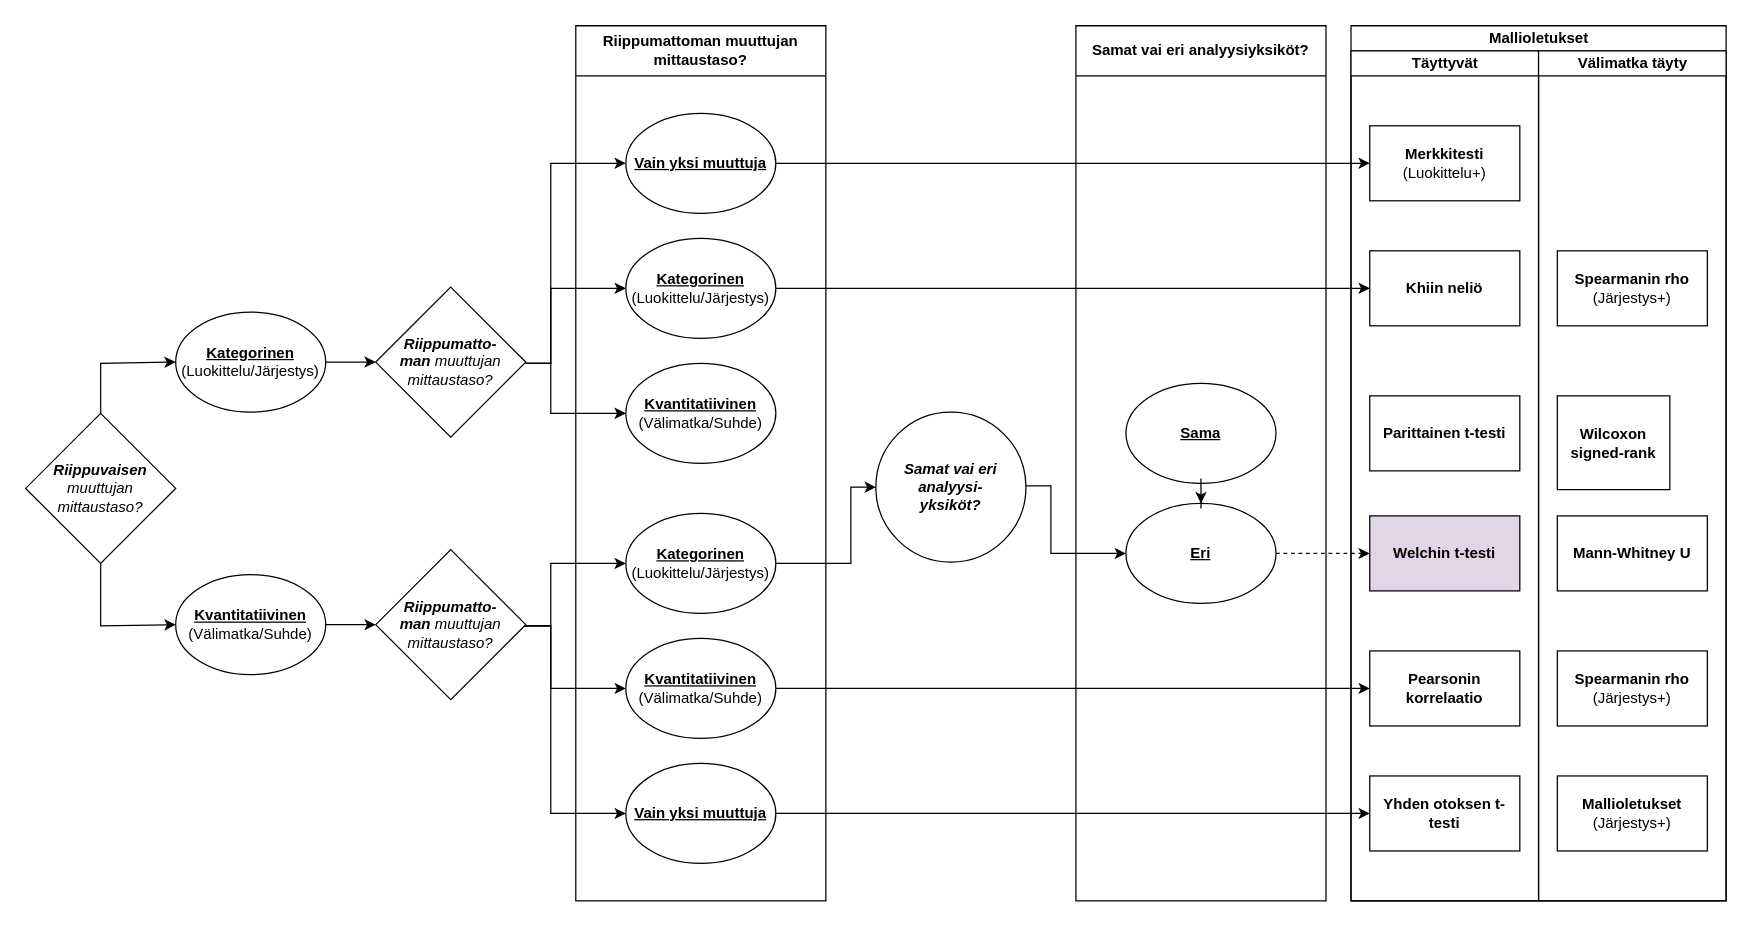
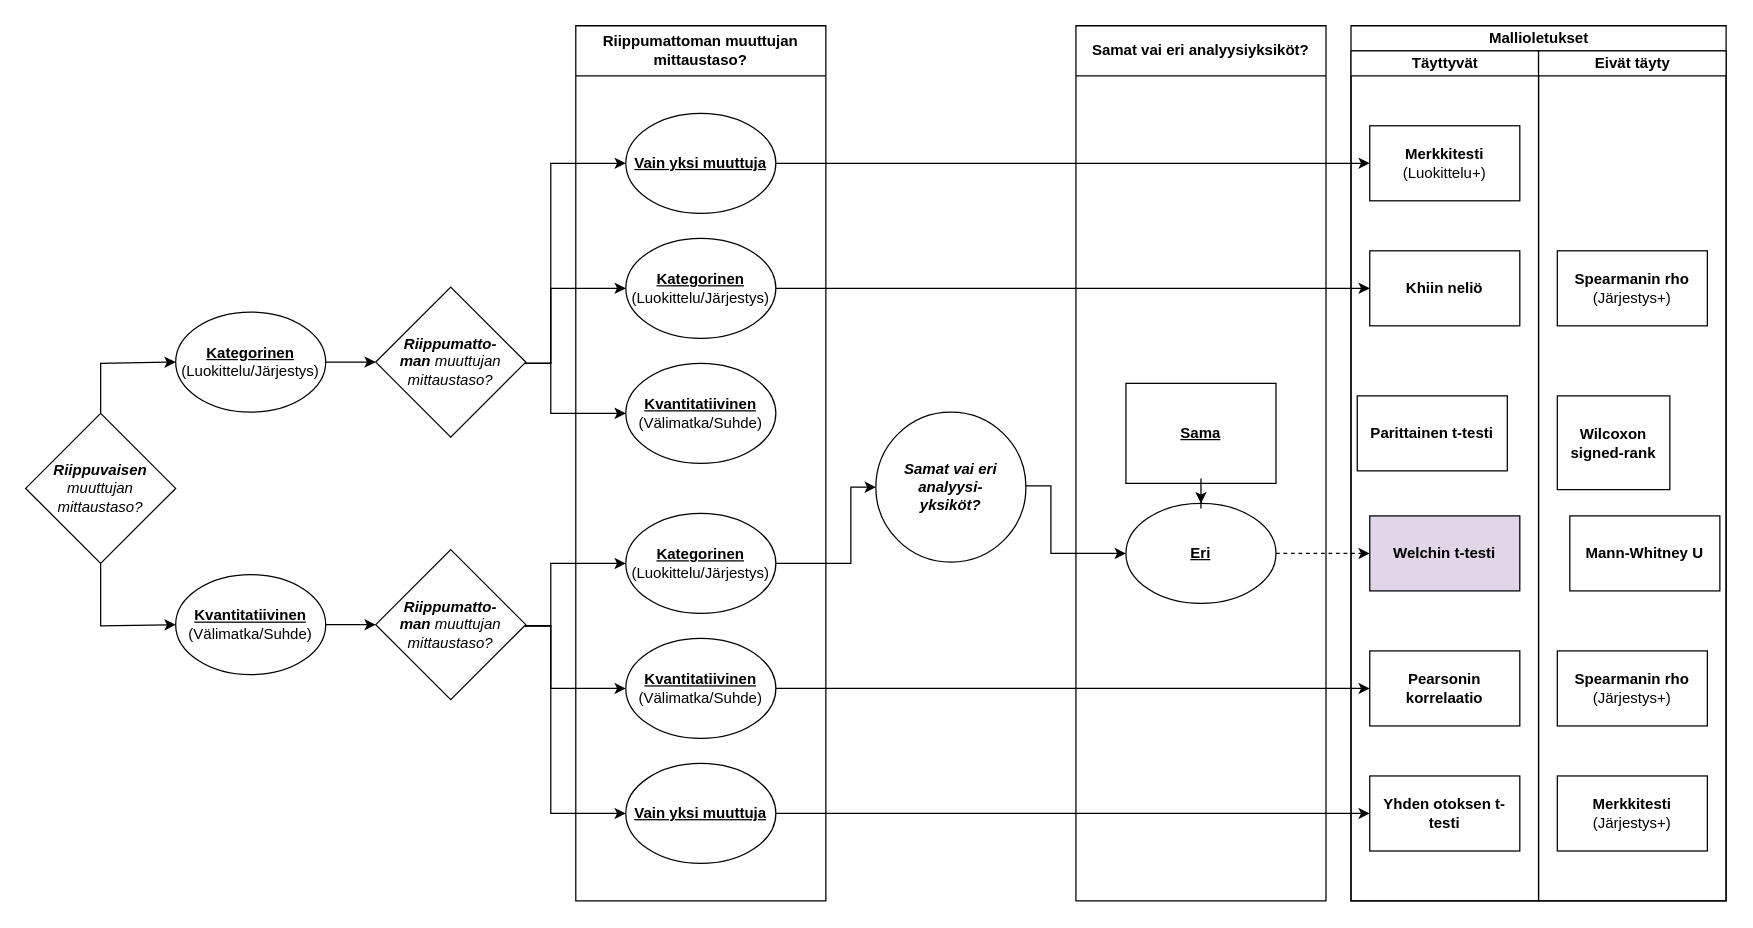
  <mxCell id="0" />
  <mxCell id="1" parent="0" />
  <mxCell id="2" style="edgeStyle=orthogonalEdgeStyle;rounded=0;orthogonalLoop=1;jettySize=auto;html=1;entryX=0;entryY=0.5;entryDx=0;entryDy=0;" edge="1" parent="1" source="4" target="6"><mxGeometry relative="1" as="geometry"><Array as="points"><mxPoint x="80" y="290" /></Array></mxGeometry></mxCell>
  <mxCell id="3" style="edgeStyle=orthogonalEdgeStyle;rounded=0;orthogonalLoop=1;jettySize=auto;html=1;entryX=0;entryY=0.5;entryDx=0;entryDy=0;" edge="1" parent="1" source="4" target="8"><mxGeometry relative="1" as="geometry"><Array as="points"><mxPoint x="80" y="500" /></Array></mxGeometry></mxCell>
  <mxCell id="4" value="&lt;i&gt;&lt;b&gt;Riippuvaisen &lt;/b&gt;muuttujan mittaustaso?&lt;/i&gt;" style="rhombus;whiteSpace=wrap;html=1;" vertex="1" parent="1"><mxGeometry x="20" y="330" width="120" height="120" as="geometry" /></mxCell>
  <mxCell id="5" style="edgeStyle=orthogonalEdgeStyle;rounded=0;orthogonalLoop=1;jettySize=auto;html=1;entryX=0;entryY=0.5;entryDx=0;entryDy=0;" edge="1" parent="1" source="6" target="12"><mxGeometry relative="1" as="geometry" /></mxCell>
  <mxCell id="6" value="&lt;u&gt;&lt;b&gt;Kategorinen&lt;/b&gt;&lt;/u&gt;&lt;br&gt;(Luokittelu/Järjestys)" style="ellipse;whiteSpace=wrap;html=1;" vertex="1" parent="1"><mxGeometry x="140" y="249" width="120" height="80" as="geometry" /></mxCell>
  <mxCell id="7" style="edgeStyle=orthogonalEdgeStyle;rounded=0;orthogonalLoop=1;jettySize=auto;html=1;entryX=0;entryY=0.5;entryDx=0;entryDy=0;" edge="1" parent="1" source="8" target="16"><mxGeometry relative="1" as="geometry" /></mxCell>
  <mxCell id="8" value="&lt;u&gt;&lt;b&gt;Kvantitatiivinen&lt;/b&gt;&lt;/u&gt;&lt;br&gt;(Välimatka/Suhde)" style="ellipse;whiteSpace=wrap;html=1;" vertex="1" parent="1"><mxGeometry x="140" y="459" width="120" height="80" as="geometry" /></mxCell>
  <mxCell id="9" style="edgeStyle=orthogonalEdgeStyle;rounded=0;orthogonalLoop=1;jettySize=auto;html=1;entryX=0;entryY=0.5;entryDx=0;entryDy=0;" edge="1" parent="1" source="12" target="19"><mxGeometry relative="1" as="geometry"><Array as="points"><mxPoint x="440" y="290" /><mxPoint x="440" y="330" /></Array></mxGeometry></mxCell>
  <mxCell id="10" style="edgeStyle=orthogonalEdgeStyle;rounded=0;orthogonalLoop=1;jettySize=auto;html=1;entryX=0;entryY=0.5;entryDx=0;entryDy=0;" edge="1" parent="1" source="12" target="18"><mxGeometry relative="1" as="geometry"><Array as="points"><mxPoint x="440" y="290" /><mxPoint x="440" y="230" /></Array></mxGeometry></mxCell>
  <mxCell id="11" style="edgeStyle=orthogonalEdgeStyle;rounded=0;orthogonalLoop=1;jettySize=auto;html=1;entryX=0;entryY=0.5;entryDx=0;entryDy=0;" edge="1" parent="1" source="12" target="23"><mxGeometry relative="1" as="geometry"><Array as="points"><mxPoint x="440" y="290" /><mxPoint x="440" y="130" /></Array></mxGeometry></mxCell>
  <mxCell id="12" value="&lt;i&gt;&lt;b&gt;Riippumatto-&lt;br&gt;man&amp;nbsp;&lt;/b&gt;muuttujan mittaustaso?&lt;/i&gt;" style="rhombus;html=1;whiteSpace=wrap;" vertex="1" parent="1"><mxGeometry x="300" y="229" width="120" height="120" as="geometry" /></mxCell>
  <mxCell id="13" style="edgeStyle=orthogonalEdgeStyle;rounded=0;orthogonalLoop=1;jettySize=auto;html=1;entryX=0;entryY=0.5;entryDx=0;entryDy=0;" edge="1" parent="1" source="16" target="20"><mxGeometry relative="1" as="geometry"><Array as="points"><mxPoint x="440" y="500" /><mxPoint x="440" y="450" /></Array></mxGeometry></mxCell>
  <mxCell id="14" style="edgeStyle=orthogonalEdgeStyle;rounded=0;orthogonalLoop=1;jettySize=auto;html=1;entryX=0;entryY=0.5;entryDx=0;entryDy=0;" edge="1" parent="1" source="16" target="21"><mxGeometry relative="1" as="geometry"><Array as="points"><mxPoint x="440" y="500" /><mxPoint x="440" y="550" /></Array></mxGeometry></mxCell>
  <mxCell id="15" style="edgeStyle=orthogonalEdgeStyle;rounded=0;orthogonalLoop=1;jettySize=auto;html=1;entryX=0;entryY=0.5;entryDx=0;entryDy=0;" edge="1" parent="1" source="16" target="22"><mxGeometry relative="1" as="geometry"><Array as="points"><mxPoint x="440" y="500" /><mxPoint x="440" y="650" /></Array></mxGeometry></mxCell>
  <mxCell id="16" value="&lt;i&gt;&lt;b&gt;Riippumatto-&lt;br&gt;man &lt;/b&gt;muuttujan mittaustaso?&lt;/i&gt;" style="rhombus;whiteSpace=wrap;html=1;" vertex="1" parent="1"><mxGeometry x="300" y="439" width="120" height="120" as="geometry" /></mxCell>
  <mxCell id="17" value="Riippumattoman muuttujan mittaustaso?" style="swimlane;whiteSpace=wrap;html=1;startSize=40;" vertex="1" parent="1"><mxGeometry x="460" y="20" width="200" height="700" as="geometry" /></mxCell>
  <mxCell id="18" value="&lt;u&gt;&lt;b&gt;Kategorinen&lt;/b&gt;&lt;/u&gt;&lt;br&gt;(Luokittelu/Järjestys)" style="ellipse;whiteSpace=wrap;html=1;" vertex="1" parent="17"><mxGeometry x="40" y="170" width="120" height="80" as="geometry" /></mxCell>
  <mxCell id="19" value="&lt;u&gt;&lt;b&gt;Kvantitatiivinen&lt;/b&gt;&lt;/u&gt;&lt;br&gt;(Välimatka/Suhde)" style="ellipse;whiteSpace=wrap;html=1;" vertex="1" parent="17"><mxGeometry x="40" y="270" width="120" height="80" as="geometry" /></mxCell>
  <mxCell id="20" value="&lt;u&gt;&lt;b&gt;Kategorinen&lt;/b&gt;&lt;/u&gt;&lt;br&gt;(Luokittelu/Järjestys)" style="ellipse;whiteSpace=wrap;html=1;" vertex="1" parent="17"><mxGeometry x="40" y="390" width="120" height="80" as="geometry" /></mxCell>
  <mxCell id="21" value="&lt;u&gt;&lt;b&gt;Kvantitatiivinen&lt;/b&gt;&lt;/u&gt;&lt;br&gt;(Välimatka/Suhde)" style="ellipse;whiteSpace=wrap;html=1;" vertex="1" parent="17"><mxGeometry x="40" y="490" width="120" height="80" as="geometry" /></mxCell>
  <mxCell id="22" value="&lt;b&gt;&lt;u&gt;Vain yksi muuttuja&lt;/u&gt;&lt;/b&gt;" style="ellipse;whiteSpace=wrap;html=1;" vertex="1" parent="17"><mxGeometry x="40" y="590" width="120" height="80" as="geometry" /></mxCell>
  <mxCell id="23" value="&lt;b&gt;&lt;u&gt;Vain yksi muuttuja&lt;/u&gt;&lt;/b&gt;" style="ellipse;whiteSpace=wrap;html=1;" vertex="1" parent="17"><mxGeometry x="40" y="70" width="120" height="80" as="geometry" /></mxCell>
  <mxCell id="24" style="edgeStyle=orthogonalEdgeStyle;rounded=0;orthogonalLoop=1;jettySize=auto;html=1;entryX=0;entryY=0.5;entryDx=0;entryDy=0;" edge="1" parent="1" source="25" target="28"><mxGeometry relative="1" as="geometry"><Array as="points"><mxPoint x="840" y="388" /><mxPoint x="840" y="442" /></Array></mxGeometry></mxCell>
  <mxCell id="25" value="&lt;b&gt;&lt;i&gt;Samat vai eri analyysi-&lt;br&gt;yksiköt?&lt;/i&gt;&lt;/b&gt;" style="ellipse;whiteSpace=wrap;html=1;" vertex="1" parent="1"><mxGeometry x="700" y="329" width="120" height="120" as="geometry" /></mxCell>
  <mxCell id="26" value="Samat vai eri analyysiyksiköt?" style="swimlane;whiteSpace=wrap;html=1;startSize=40;" vertex="1" parent="1"><mxGeometry x="860" y="20" width="200" height="700" as="geometry" /></mxCell>
- <mxCell id="27" value="&lt;b&gt;&lt;u&gt;Sama&lt;/u&gt;&lt;/b&gt;" style="ellipse;whiteSpace=wrap;html=1;" vertex="1" parent="26"><mxGeometry x="40" y="286" width="120" height="80" as="geometry" /></mxCell>
+ <mxCell id="27" value="&lt;b&gt;&lt;u&gt;Sama&lt;/u&gt;&lt;/b&gt;" style="whiteSpace=wrap;html=1;rounded=0;" vertex="1" parent="26"><mxGeometry x="40" y="286" width="120" height="80" as="geometry" /></mxCell>
  <mxCell id="28" value="&lt;b&gt;&lt;u&gt;Eri&lt;/u&gt;&lt;/b&gt;" style="ellipse;whiteSpace=wrap;html=1;" vertex="1" parent="26"><mxGeometry x="40" y="382" width="120" height="80" as="geometry" /></mxCell>
  <mxCell id="29" style="edgeStyle=orthogonalEdgeStyle;rounded=0;orthogonalLoop=1;jettySize=auto;html=1;dashed=1;" edge="1" parent="1" source="28" target="36"><mxGeometry relative="1" as="geometry" /></mxCell>
  <mxCell id="30" style="edgeStyle=orthogonalEdgeStyle;rounded=0;orthogonalLoop=1;jettySize=auto;html=1;" edge="1" parent="1" source="27" target="28"><mxGeometry relative="1" as="geometry" /></mxCell>
  <mxCell id="31" value="Mallioletukset" style="swimlane;childLayout=stackLayout;resizeParent=1;resizeParentMax=0;startSize=20;html=1;" vertex="1" parent="1"><mxGeometry x="1080" y="20" width="300" height="700" as="geometry" /></mxCell>
  <mxCell id="32" value="Täyttyvät" style="swimlane;startSize=20;html=1;" vertex="1" parent="31"><mxGeometry y="20" width="150" height="680" as="geometry" /></mxCell>
  <mxCell id="33" value="&lt;b&gt;Merkkitesti&lt;/b&gt;&lt;br&gt;(Luokittelu+)" style="rounded=0;whiteSpace=wrap;html=1;" vertex="1" parent="32"><mxGeometry x="15" y="60" width="120" height="60" as="geometry" /></mxCell>
  <mxCell id="34" value="&lt;b&gt;Khiin neliö&lt;/b&gt;" style="rounded=0;whiteSpace=wrap;html=1;" vertex="1" parent="32"><mxGeometry x="15" y="160" width="120" height="60" as="geometry" /></mxCell>
- <mxCell id="35" value="&lt;b&gt;Parittainen t-testi&lt;/b&gt;" style="rounded=0;whiteSpace=wrap;html=1;" vertex="1" parent="32"><mxGeometry x="15" y="276" width="120" height="60" as="geometry" /></mxCell>
+ <mxCell id="35" value="&lt;b&gt;Parittainen t-testi&lt;/b&gt;" style="rounded=0;whiteSpace=wrap;html=1;" vertex="1" parent="32"><mxGeometry x="5" y="276" width="120" height="60" as="geometry" /></mxCell>
  <mxCell id="36" value="&lt;b&gt;Welchin t-testi&lt;/b&gt;" style="rounded=0;whiteSpace=wrap;html=1;fillColor=#e1d5e7;" vertex="1" parent="32"><mxGeometry x="15" y="372" width="120" height="60" as="geometry" /></mxCell>
  <mxCell id="37" value="&lt;b&gt;Pearsonin korrelaatio&lt;/b&gt;" style="rounded=0;whiteSpace=wrap;html=1;" vertex="1" parent="32"><mxGeometry x="15" y="480" width="120" height="60" as="geometry" /></mxCell>
  <mxCell id="38" value="&lt;b&gt;Yhden otoksen t-testi&lt;/b&gt;" style="rounded=0;whiteSpace=wrap;html=1;" vertex="1" parent="32"><mxGeometry x="15" y="580" width="120" height="60" as="geometry" /></mxCell>
- <mxCell id="39" value="Välimatka täyty" style="swimlane;startSize=20;html=1;" vertex="1" parent="31"><mxGeometry x="150" y="20" width="150" height="680" as="geometry" /></mxCell>
+ <mxCell id="39" value="Eivät täyty" style="swimlane;startSize=20;html=1;" vertex="1" parent="31"><mxGeometry x="150" y="20" width="150" height="680" as="geometry" /></mxCell>
  <mxCell id="40" value="&lt;b&gt;Spearmanin rho&lt;/b&gt;&lt;br&gt;(Järjestys+)" style="rounded=0;whiteSpace=wrap;html=1;" vertex="1" parent="39"><mxGeometry x="15" y="160" width="120" height="60" as="geometry" /></mxCell>
  <mxCell id="41" value="Wilcoxon signed-rank" style="rounded=0;whiteSpace=wrap;html=1;fontStyle=1" vertex="1" parent="39"><mxGeometry x="15" y="276" width="90" height="75" as="geometry" /></mxCell>
- <mxCell id="42" value="&lt;b&gt;Mann-Whitney U&lt;/b&gt;" style="rounded=0;whiteSpace=wrap;html=1;" vertex="1" parent="39"><mxGeometry x="15" y="372" width="120" height="60" as="geometry" /></mxCell>
+ <mxCell id="42" value="&lt;b&gt;Mann-Whitney U&lt;/b&gt;" style="rounded=0;whiteSpace=wrap;html=1;" vertex="1" parent="39"><mxGeometry x="25" y="372" width="120" height="60" as="geometry" /></mxCell>
  <mxCell id="43" value="&lt;b&gt;Spearmanin rho&lt;/b&gt;&lt;br&gt;(Järjestys+)" style="rounded=0;whiteSpace=wrap;html=1;" vertex="1" parent="39"><mxGeometry x="15" y="480" width="120" height="60" as="geometry" /></mxCell>
- <mxCell id="44" value="&lt;b&gt;Mallioletukset&lt;/b&gt;&lt;br&gt;(Järjestys+)" style="rounded=0;whiteSpace=wrap;html=1;" vertex="1" parent="39"><mxGeometry x="15" y="580" width="120" height="60" as="geometry" /></mxCell>
+ <mxCell id="44" value="&lt;b&gt;Merkkitesti&lt;/b&gt;&lt;br&gt;(Järjestys+)" style="rounded=0;whiteSpace=wrap;html=1;" vertex="1" parent="39"><mxGeometry x="15" y="580" width="120" height="60" as="geometry" /></mxCell>
  <mxCell id="45" style="edgeStyle=orthogonalEdgeStyle;rounded=0;orthogonalLoop=1;jettySize=auto;html=1;entryX=0;entryY=0.5;entryDx=0;entryDy=0;" edge="1" parent="1" source="21" target="37"><mxGeometry relative="1" as="geometry" /></mxCell>
  <mxCell id="46" style="edgeStyle=orthogonalEdgeStyle;rounded=0;orthogonalLoop=1;jettySize=auto;html=1;entryX=0;entryY=0.5;entryDx=0;entryDy=0;" edge="1" parent="1" source="22" target="38"><mxGeometry relative="1" as="geometry" /></mxCell>
  <mxCell id="47" style="edgeStyle=orthogonalEdgeStyle;rounded=0;orthogonalLoop=1;jettySize=auto;html=1;entryX=0;entryY=0.5;entryDx=0;entryDy=0;" edge="1" parent="1" source="23" target="33"><mxGeometry relative="1" as="geometry" /></mxCell>
  <mxCell id="48" style="edgeStyle=orthogonalEdgeStyle;rounded=0;orthogonalLoop=1;jettySize=auto;html=1;entryX=0;entryY=0.5;entryDx=0;entryDy=0;" edge="1" parent="1" source="18" target="34"><mxGeometry relative="1" as="geometry" /></mxCell>
  <mxCell id="49" style="edgeStyle=orthogonalEdgeStyle;rounded=0;orthogonalLoop=1;jettySize=auto;html=1;entryX=0;entryY=0.5;entryDx=0;entryDy=0;" edge="1" parent="1" source="20" target="25"><mxGeometry relative="1" as="geometry"><Array as="points"><mxPoint x="680" y="450" /><mxPoint x="680" y="389" /></Array></mxGeometry></mxCell>
